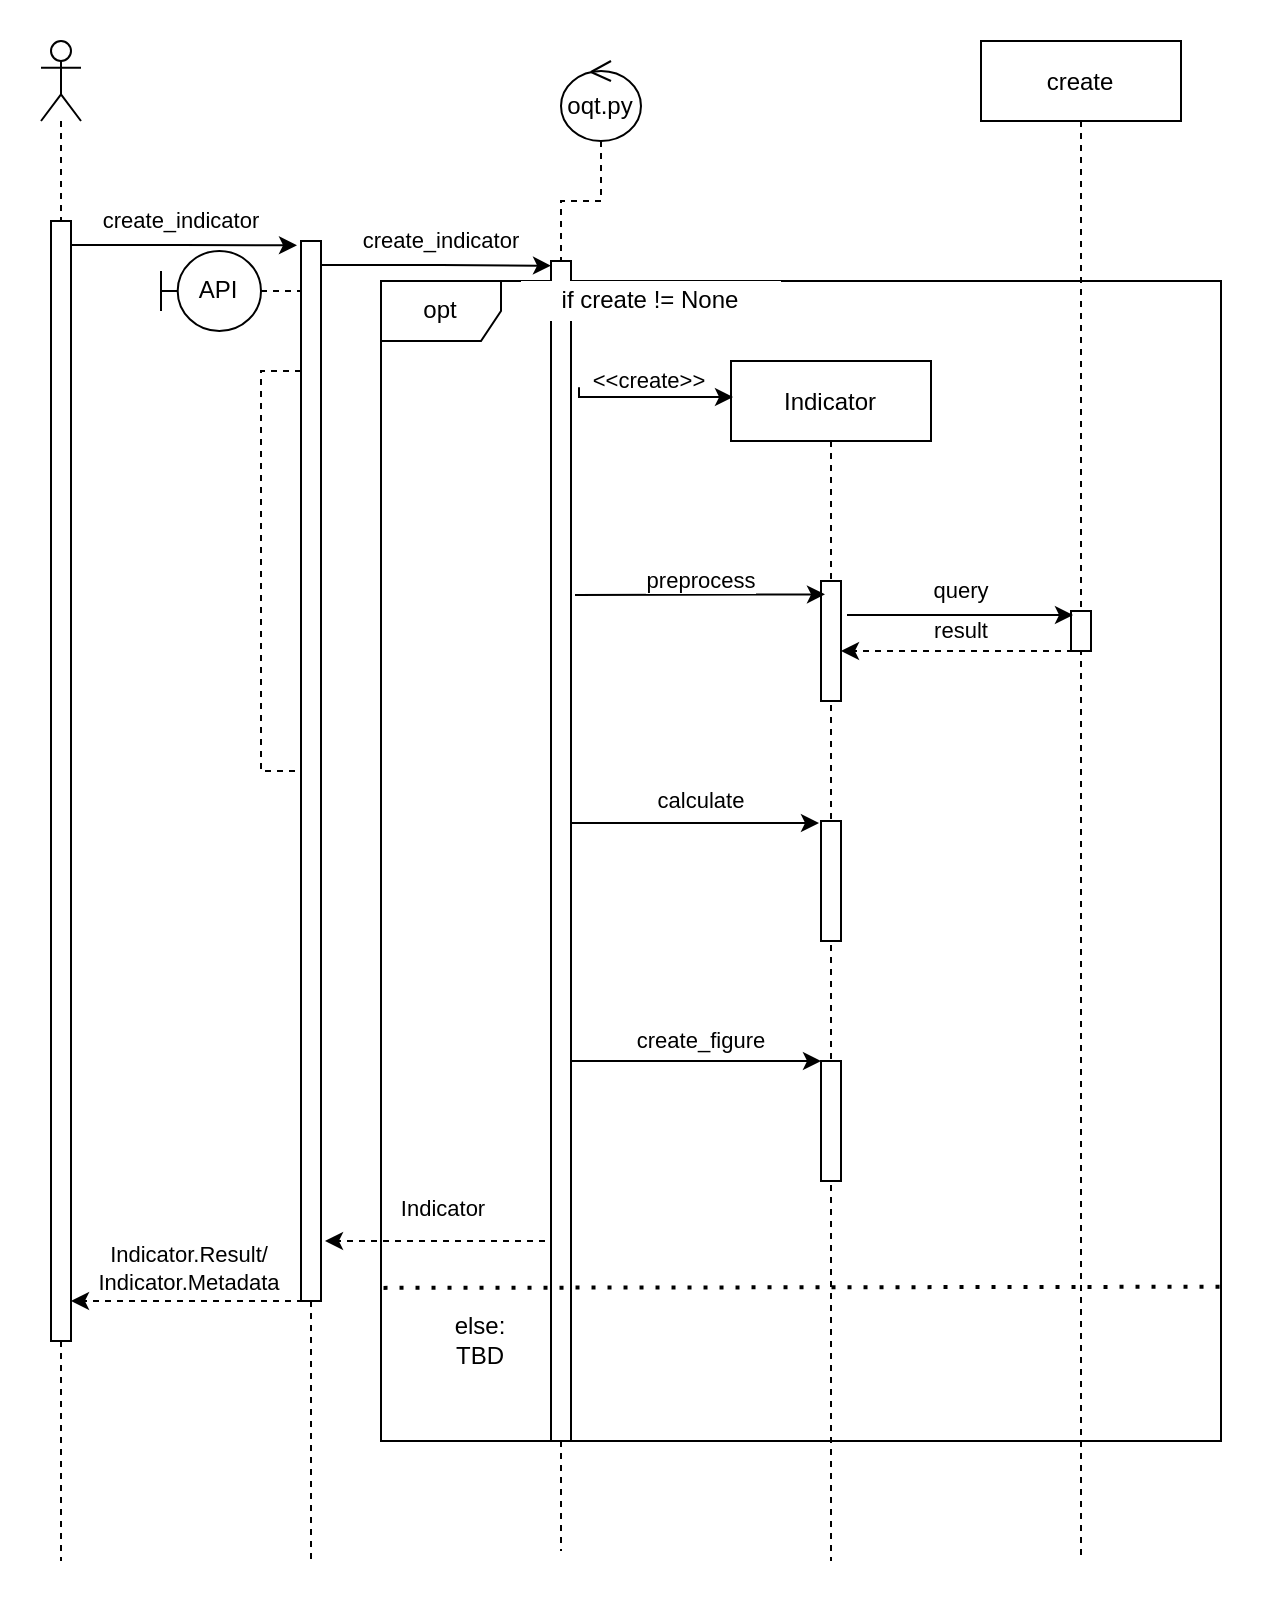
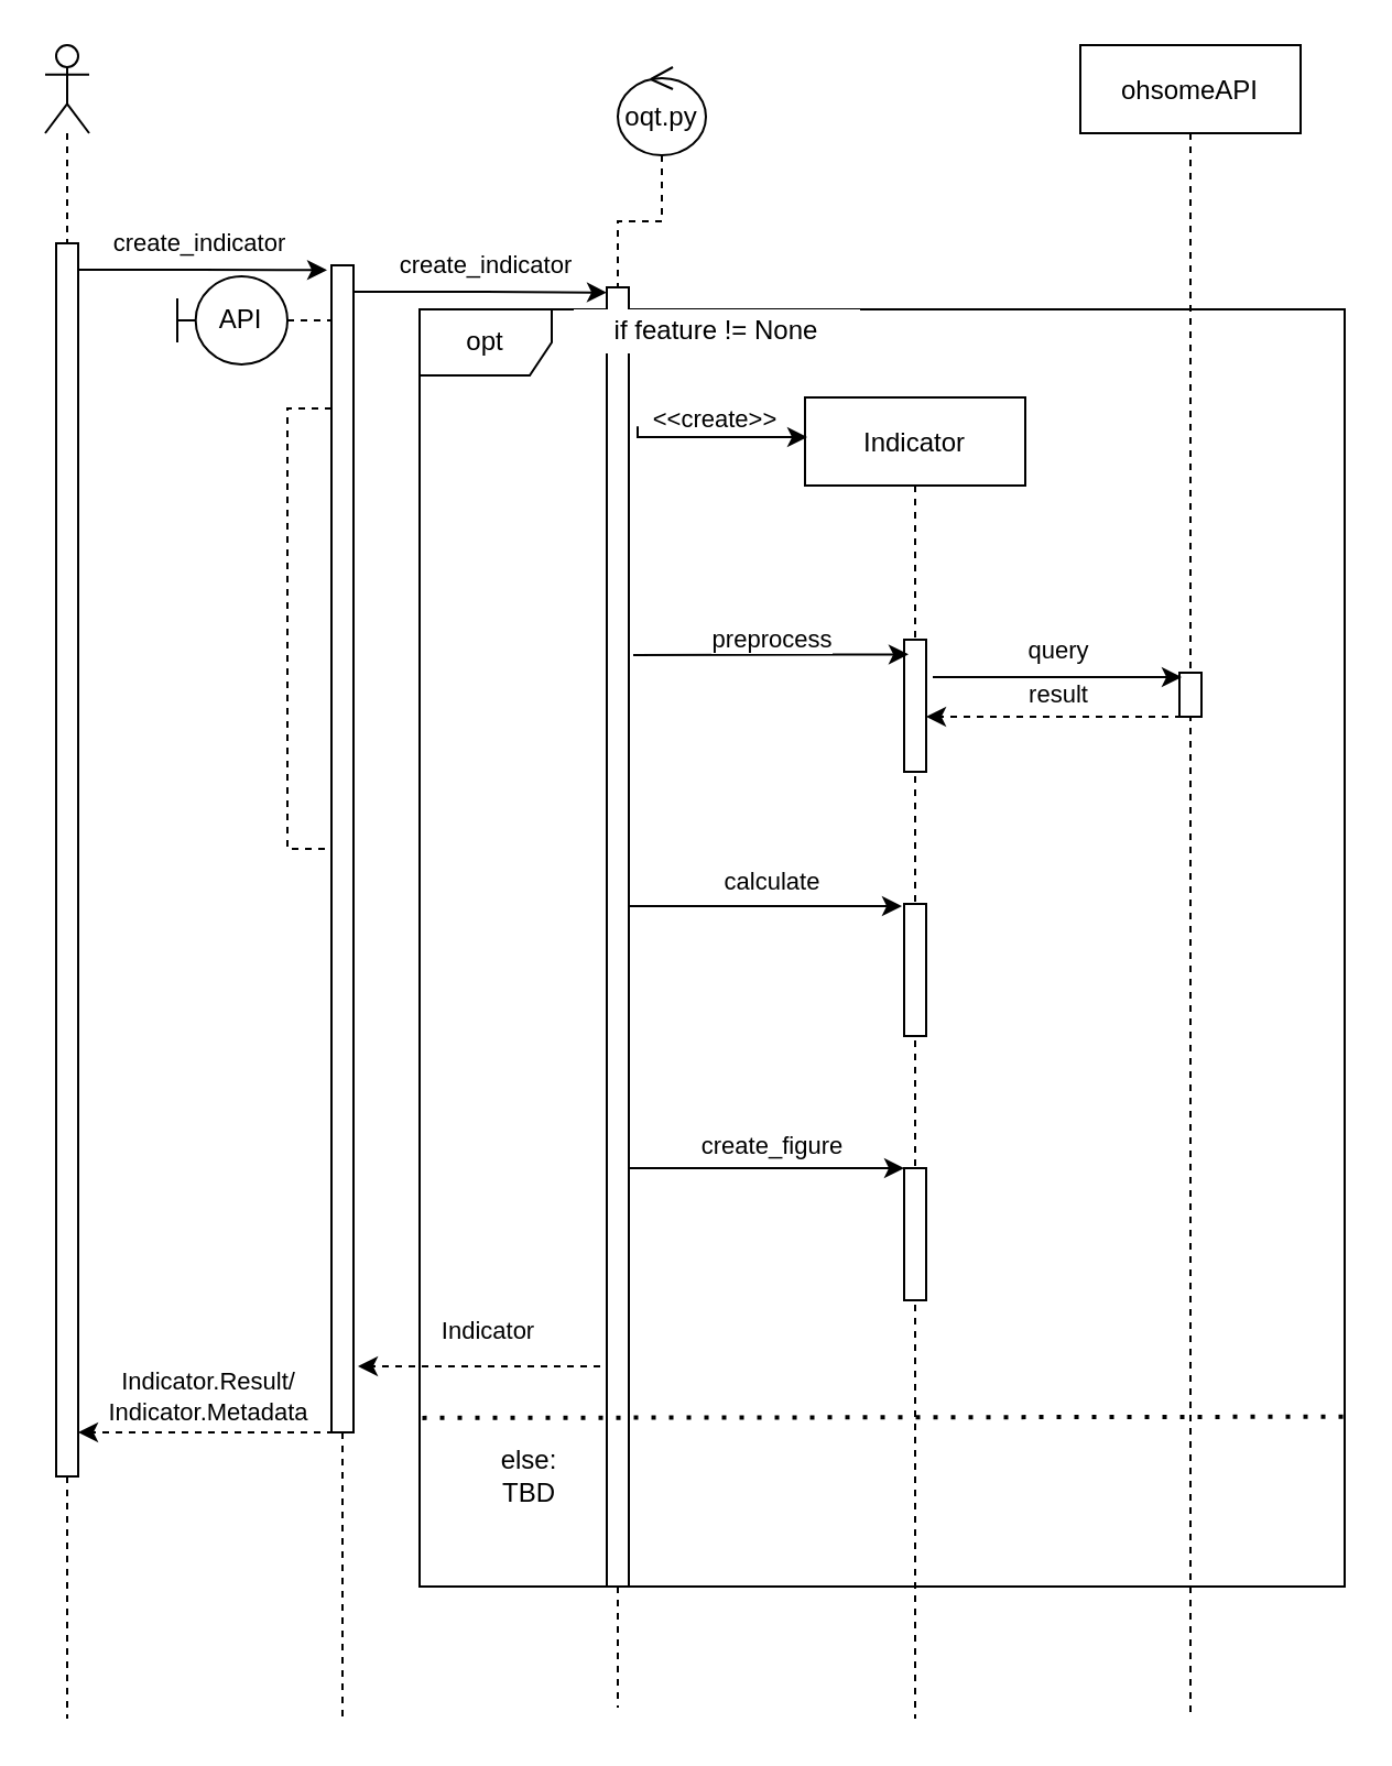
  <mxCell id="0" />
  <mxCell id="1" parent="0" />
  <mxCell id="2" value="opt" style="shape=umlFrame;whiteSpace=wrap;html=1;rounded=0;shadow=0;glass=0;sketch=0;" parent="1" vertex="1"><mxGeometry x="190" y="140" width="420" height="580" as="geometry" /></mxCell>
  <mxCell id="3" value="Indicator" style="shape=umlLifeline;perimeter=lifelinePerimeter;container=1;collapsible=0;recursiveResize=0;rounded=0;shadow=0;strokeWidth=1;glass=0;sketch=0;size=40;" parent="1" vertex="1"><mxGeometry x="365" y="180" width="100" height="600" as="geometry" /></mxCell>
  <mxCell id="4" value="" style="points=[];perimeter=orthogonalPerimeter;rounded=0;shadow=0;strokeWidth=1;" parent="3" vertex="1"><mxGeometry x="45" y="110" width="10" height="60" as="geometry" /></mxCell>
  <mxCell id="5" value="" style="points=[];perimeter=orthogonalPerimeter;rounded=0;shadow=0;strokeWidth=1;" parent="3" vertex="1"><mxGeometry x="45" y="350" width="10" height="60" as="geometry" /></mxCell>
  <mxCell id="6" value="" style="points=[];perimeter=orthogonalPerimeter;rounded=0;shadow=0;strokeWidth=1;" parent="3" vertex="1"><mxGeometry x="45" y="230" width="10" height="60" as="geometry" /></mxCell>
  <mxCell id="7" style="edgeStyle=orthogonalEdgeStyle;rounded=0;orthogonalLoop=1;jettySize=auto;html=1;endArrow=none;endFill=0;dashed=1;" parent="1" source="16" edge="1"><mxGeometry relative="1" as="geometry"><mxPoint x="30" y="780" as="targetPoint" /><Array as="points"><mxPoint x="30" y="520" /></Array></mxGeometry></mxCell>
  <mxCell id="8" value="" style="shape=umlActor;verticalLabelPosition=bottom;verticalAlign=top;html=1;outlineConnect=0;rounded=0;shadow=0;glass=0;sketch=0;" parent="1" vertex="1"><mxGeometry x="20" y="20" width="20" height="40" as="geometry" /></mxCell>
  <mxCell id="9" style="edgeStyle=orthogonalEdgeStyle;rounded=0;orthogonalLoop=1;jettySize=auto;html=1;entryX=0.5;entryY=0;entryDx=0;entryDy=0;entryPerimeter=0;dashed=1;endArrow=none;endFill=0;" parent="1" source="10" target="23" edge="1"><mxGeometry relative="1" as="geometry" /></mxCell>
  <mxCell id="10" value="oqt.py" style="ellipse;shape=umlControl;whiteSpace=wrap;html=1;rounded=0;shadow=0;glass=0;sketch=0;" parent="1" vertex="1"><mxGeometry x="280" y="30" width="40" height="40" as="geometry" /></mxCell>
  <mxCell id="11" style="edgeStyle=orthogonalEdgeStyle;rounded=0;orthogonalLoop=1;jettySize=auto;html=1;dashed=1;endArrow=none;endFill=0;" parent="1" source="19" edge="1"><mxGeometry relative="1" as="geometry"><mxPoint x="155" y="780" as="targetPoint" /><Array as="points"><mxPoint x="155" y="730" /></Array></mxGeometry></mxCell>
  <mxCell id="12" value="API" style="shape=umlBoundary;whiteSpace=wrap;html=1;rounded=0;shadow=0;glass=0;sketch=0;" parent="1" vertex="1"><mxGeometry x="80" y="125" width="50" height="40" as="geometry" /></mxCell>
- <mxCell id="13" value="create" style="shape=umlLifeline;perimeter=lifelinePerimeter;container=1;collapsible=0;recursiveResize=0;rounded=0;shadow=0;strokeWidth=1;glass=0;sketch=0;" parent="1" vertex="1"><mxGeometry x="490" y="20" width="100" height="760" as="geometry" /></mxCell>
+ <mxCell id="13" value="ohsomeAPI" style="shape=umlLifeline;perimeter=lifelinePerimeter;container=1;collapsible=0;recursiveResize=0;rounded=0;shadow=0;strokeWidth=1;glass=0;sketch=0;" parent="1" vertex="1"><mxGeometry x="490" y="20" width="100" height="760" as="geometry" /></mxCell>
  <mxCell id="14" value="" style="points=[];perimeter=orthogonalPerimeter;rounded=0;shadow=0;strokeWidth=1;" parent="13" vertex="1"><mxGeometry x="45" y="285" width="10" height="20" as="geometry" /></mxCell>
  <mxCell id="15" value="&lt;div&gt;create_indicator&lt;/div&gt;" style="edgeStyle=orthogonalEdgeStyle;rounded=0;orthogonalLoop=1;jettySize=auto;html=1;endArrow=classic;endFill=1;entryX=-0.2;entryY=0.004;entryDx=0;entryDy=0;entryPerimeter=0;" parent="1" source="16" target="19" edge="1"><mxGeometry x="-0.027" y="12" relative="1" as="geometry"><mxPoint x="160" y="123" as="targetPoint" /><Array as="points"><mxPoint x="90" y="122" /><mxPoint x="90" y="122" /></Array><mxPoint as="offset" /></mxGeometry></mxCell>
  <mxCell id="16" value="" style="points=[];perimeter=orthogonalPerimeter;rounded=0;shadow=0;strokeWidth=1;" parent="1" vertex="1"><mxGeometry x="25" y="110" width="10" height="560" as="geometry" /></mxCell>
  <mxCell id="17" style="edgeStyle=orthogonalEdgeStyle;rounded=0;orthogonalLoop=1;jettySize=auto;html=1;endArrow=none;endFill=0;dashed=1;" parent="1" source="8" target="16" edge="1"><mxGeometry relative="1" as="geometry"><mxPoint x="30" y="590" as="targetPoint" /><mxPoint x="30" y="60" as="sourcePoint" /><Array as="points" /></mxGeometry></mxCell>
  <mxCell id="18" value="create_indicator" style="edgeStyle=orthogonalEdgeStyle;rounded=0;orthogonalLoop=1;jettySize=auto;html=1;endArrow=classic;endFill=1;entryX=0;entryY=0.004;entryDx=0;entryDy=0;entryPerimeter=0;" parent="1" source="19" target="23" edge="1"><mxGeometry x="0.043" y="12" relative="1" as="geometry"><mxPoint x="280" y="400" as="targetPoint" /><Array as="points"><mxPoint x="220" y="132" /><mxPoint x="220" y="132" /></Array><mxPoint as="offset" /></mxGeometry></mxCell>
  <mxCell id="19" value="" style="points=[];perimeter=orthogonalPerimeter;rounded=0;shadow=0;strokeWidth=1;" parent="1" vertex="1"><mxGeometry x="150" y="120" width="10" height="530" as="geometry" /></mxCell>
  <mxCell id="20" style="edgeStyle=orthogonalEdgeStyle;rounded=0;orthogonalLoop=1;jettySize=auto;html=1;dashed=1;endArrow=none;endFill=0;" parent="1" source="12" target="19" edge="1"><mxGeometry relative="1" as="geometry"><mxPoint x="170" y="730" as="targetPoint" /><mxPoint x="160" y="60" as="sourcePoint" /><Array as="points" /></mxGeometry></mxCell>
  <mxCell id="21" style="edgeStyle=orthogonalEdgeStyle;rounded=0;orthogonalLoop=1;jettySize=auto;html=1;dashed=1;endArrow=none;endFill=0;" parent="1" source="23" edge="1"><mxGeometry relative="1" as="geometry"><mxPoint x="280" y="775" as="targetPoint" /><Array as="points"><mxPoint x="280" y="775" /></Array></mxGeometry></mxCell>
  <mxCell id="22" value="Indicator" style="edgeStyle=orthogonalEdgeStyle;rounded=0;orthogonalLoop=1;jettySize=auto;html=1;endArrow=classic;endFill=1;dashed=1;" parent="1" edge="1"><mxGeometry x="-0.018" y="-16" relative="1" as="geometry"><mxPoint x="162" y="620" as="targetPoint" /><Array as="points"><mxPoint x="162" y="620" /></Array><mxPoint as="offset" /><mxPoint x="278" y="620" as="sourcePoint" /></mxGeometry></mxCell>
  <mxCell id="23" value="" style="points=[];perimeter=orthogonalPerimeter;rounded=0;shadow=0;strokeWidth=1;" parent="1" vertex="1"><mxGeometry x="275" y="130" width="10" height="590" as="geometry" /></mxCell>
  <mxCell id="24" value="preprocess" style="edgeStyle=orthogonalEdgeStyle;rounded=0;orthogonalLoop=1;jettySize=auto;html=1;endArrow=classic;endFill=1;entryX=0.47;entryY=0.169;entryDx=0;entryDy=0;entryPerimeter=0;" parent="1" edge="1"><mxGeometry x="0.008" y="7" relative="1" as="geometry"><mxPoint x="412" y="296.68" as="targetPoint" /><mxPoint x="287" y="297" as="sourcePoint" /><Array as="points"><mxPoint x="287" y="297" /></Array><mxPoint as="offset" /></mxGeometry></mxCell>
  <mxCell id="25" value="calculate" style="edgeStyle=orthogonalEdgeStyle;rounded=0;orthogonalLoop=1;jettySize=auto;html=1;endArrow=classic;endFill=1;entryX=-0.1;entryY=0.017;entryDx=0;entryDy=0;entryPerimeter=0;" parent="1" target="6" edge="1"><mxGeometry x="0.207" y="11" relative="1" as="geometry"><mxPoint x="449" y="434" as="targetPoint" /><mxPoint x="285" y="436" as="sourcePoint" /><Array as="points"><mxPoint x="285" y="411" /></Array><mxPoint as="offset" /></mxGeometry></mxCell>
  <mxCell id="26" value="&amp;lt;&amp;lt;create&amp;gt;&amp;gt;" style="edgeStyle=orthogonalEdgeStyle;rounded=0;orthogonalLoop=1;jettySize=auto;html=1;endArrow=classic;endFill=1;exitX=1.4;exitY=0.107;exitDx=0;exitDy=0;exitPerimeter=0;entryX=0.01;entryY=0.032;entryDx=0;entryDy=0;entryPerimeter=0;" parent="1" source="23" edge="1"><mxGeometry x="-0.053" y="-8" relative="1" as="geometry"><mxPoint x="366" y="198.04" as="targetPoint" /><mxPoint x="375" y="185" as="sourcePoint" /><Array as="points"><mxPoint x="289" y="198" /></Array><mxPoint x="1" y="-16" as="offset" /></mxGeometry></mxCell>
  <mxCell id="27" value="create_figure" style="edgeStyle=orthogonalEdgeStyle;rounded=0;orthogonalLoop=1;jettySize=auto;html=1;endArrow=classic;endFill=1;entryX=0;entryY=0;entryDx=0;entryDy=0;entryPerimeter=0;" parent="1" target="5" edge="1"><mxGeometry x="0.04" y="10" relative="1" as="geometry"><mxPoint x="410" y="615" as="targetPoint" /><mxPoint x="285" y="530" as="sourcePoint" /><Array as="points"><mxPoint x="285" y="530" /></Array><mxPoint as="offset" /></mxGeometry></mxCell>
  <mxCell id="28" value="query" style="edgeStyle=orthogonalEdgeStyle;rounded=0;orthogonalLoop=1;jettySize=auto;html=1;endArrow=classic;endFill=1;entryX=0.1;entryY=0.1;entryDx=0;entryDy=0;entryPerimeter=0;" parent="1" target="14" edge="1"><mxGeometry x="0.009" y="12" relative="1" as="geometry"><mxPoint x="778" y="395" as="targetPoint" /><mxPoint x="423" y="307" as="sourcePoint" /><Array as="points"><mxPoint x="450" y="307" /><mxPoint x="450" y="307" /></Array><mxPoint as="offset" /></mxGeometry></mxCell>
  <mxCell id="29" value="result" style="edgeStyle=orthogonalEdgeStyle;rounded=0;orthogonalLoop=1;jettySize=auto;html=1;entryX=0.9;entryY=0.978;entryDx=0;entryDy=0;entryPerimeter=0;endArrow=classic;endFill=1;dashed=1;" parent="1" edge="1"><mxGeometry x="-0.035" y="-10" relative="1" as="geometry"><mxPoint x="536" y="325" as="sourcePoint" /><mxPoint x="420" y="325" as="targetPoint" /><Array as="points"><mxPoint x="511" y="324.2" /></Array><mxPoint as="offset" /></mxGeometry></mxCell>
- <mxCell id="30" value="if create != None" style="text;html=1;align=center;verticalAlign=middle;whiteSpace=wrap;rounded=0;shadow=0;glass=0;sketch=0;fillColor=#ffffff;" parent="1" vertex="1"><mxGeometry x="260" y="140" width="130" height="20" as="geometry" /></mxCell>
+ <mxCell id="30" value="if feature != None" style="text;html=1;align=center;verticalAlign=middle;whiteSpace=wrap;rounded=0;shadow=0;glass=0;sketch=0;fillColor=#ffffff;" parent="1" vertex="1"><mxGeometry x="260" y="140" width="130" height="20" as="geometry" /></mxCell>
  <mxCell id="31" value="" style="endArrow=none;dashed=1;html=1;dashPattern=1 3;strokeWidth=2;exitX=0.003;exitY=0.868;exitDx=0;exitDy=0;exitPerimeter=0;entryX=1.005;entryY=0.867;entryDx=0;entryDy=0;entryPerimeter=0;" parent="1" source="2" target="2" edge="1"><mxGeometry width="50" height="50" relative="1" as="geometry"><mxPoint x="315" y="680" as="sourcePoint" /><mxPoint x="365" y="630" as="targetPoint" /></mxGeometry></mxCell>
  <mxCell id="32" value="else: TBD" style="text;html=1;align=center;verticalAlign=middle;whiteSpace=wrap;rounded=0;shadow=0;glass=0;sketch=0;fillColor=#ffffff;" parent="1" vertex="1"><mxGeometry x="220" y="660" width="40" height="20" as="geometry" /></mxCell>
  <mxCell id="33" value="&lt;div&gt;Indicator.Result/&lt;/div&gt;&lt;div&gt;Indicator.Metadata&lt;br&gt;&lt;/div&gt;" style="edgeStyle=orthogonalEdgeStyle;rounded=0;orthogonalLoop=1;jettySize=auto;html=1;endArrow=classic;endFill=1;dashed=1;" parent="1" edge="1"><mxGeometry x="-0.018" y="-16" relative="1" as="geometry"><mxPoint x="151" y="650" as="sourcePoint" /><mxPoint x="35" y="650" as="targetPoint" /><Array as="points"><mxPoint x="35" y="650" /></Array><mxPoint as="offset" /></mxGeometry></mxCell>
